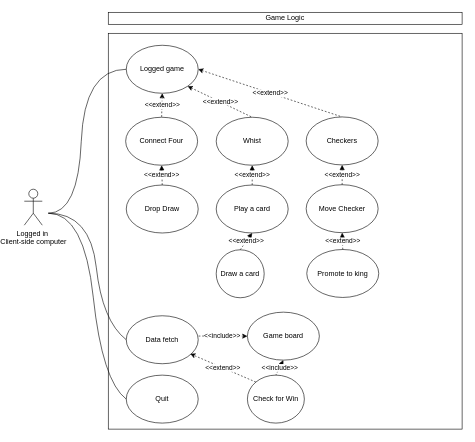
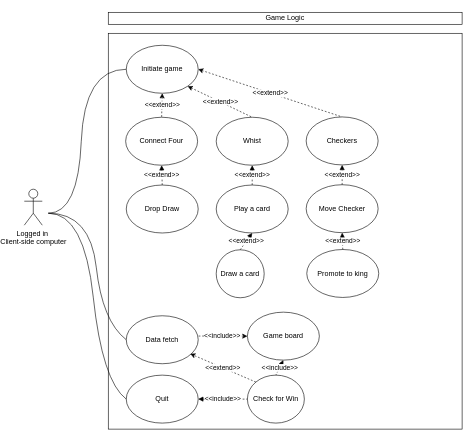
  <mxCell id="0" />
  <mxCell id="1" parent="0" />
  <mxCell id="2" value="&lt;div&gt;&lt;br&gt;&lt;/div&gt;" style="rounded=0;whiteSpace=wrap;html=1;fillColor=none;" vertex="1" parent="1"><mxGeometry x="160" y="55" width="590" height="660" as="geometry" /></mxCell>
  <mxCell id="3" value="&lt;div&gt;Logged in&amp;nbsp;&lt;/div&gt;&lt;div&gt;Client-side computer&lt;/div&gt;" style="shape=umlActor;verticalLabelPosition=bottom;verticalAlign=top;html=1;outlineConnect=0;" vertex="1" parent="1"><mxGeometry x="20" y="315" width="30" height="60" as="geometry" /></mxCell>
- <mxCell id="4" value="&lt;div&gt;Logged game&lt;/div&gt;" style="ellipse;whiteSpace=wrap;html=1;" vertex="1" parent="1"><mxGeometry x="190" y="75" width="120" height="80" as="geometry" /></mxCell>
+ <mxCell id="4" value="&lt;div&gt;Initiate game&lt;/div&gt;" style="ellipse;whiteSpace=wrap;html=1;" vertex="1" parent="1"><mxGeometry x="190" y="75" width="120" height="80" as="geometry" /></mxCell>
  <mxCell id="5" value="&lt;div&gt;&amp;lt;&amp;lt;extend&amp;gt;&amp;gt;&lt;/div&gt;" style="endArrow=none;dashed=1;html=1;rounded=0;entryX=0.5;entryY=0;entryDx=0;entryDy=0;strokeWidth=1;endFill=1;startFill=1;startArrow=classic;" edge="1" parent="1" target="9"><mxGeometry width="50" height="50" relative="1" as="geometry"><mxPoint x="310" y="115" as="sourcePoint" /><mxPoint x="410" y="115" as="targetPoint" /></mxGeometry></mxCell>
  <mxCell id="6" value="" style="curved=1;endArrow=none;html=1;rounded=0;entryX=0;entryY=0.5;entryDx=0;entryDy=0;startFill=0;" edge="1" parent="1"><mxGeometry width="50" height="50" relative="1" as="geometry"><mxPoint x="60" y="355" as="sourcePoint" /><mxPoint x="190" y="115" as="targetPoint" /><Array as="points"><mxPoint x="110" y="355" /><mxPoint x="120" y="115" /></Array></mxGeometry></mxCell>
  <mxCell id="7" value="&lt;div&gt;Whist&lt;/div&gt;" style="ellipse;whiteSpace=wrap;html=1;" vertex="1" parent="1"><mxGeometry x="340" y="195" width="120" height="80" as="geometry" /></mxCell>
  <mxCell id="8" value="&lt;div&gt;Connect Four&lt;/div&gt;" style="ellipse;whiteSpace=wrap;html=1;" vertex="1" parent="1"><mxGeometry x="189" y="195" width="120" height="80" as="geometry" /></mxCell>
  <mxCell id="9" value="&lt;div&gt;Checkers&lt;/div&gt;" style="ellipse;whiteSpace=wrap;html=1;" vertex="1" parent="1"><mxGeometry x="490" y="194.5" width="120" height="80" as="geometry" /></mxCell>
  <mxCell id="10" value="&lt;div&gt;Quit&lt;/div&gt;" style="ellipse;whiteSpace=wrap;html=1;" vertex="1" parent="1"><mxGeometry x="190" y="625" width="120" height="80" as="geometry" /></mxCell>
  <mxCell id="11" value="" style="curved=1;endArrow=none;html=1;rounded=0;entryX=0;entryY=0.5;entryDx=0;entryDy=0;startFill=0;" edge="1" parent="1" target="10"><mxGeometry width="50" height="50" relative="1" as="geometry"><mxPoint x="60" y="355" as="sourcePoint" /><mxPoint x="330" y="335" as="targetPoint" /><Array as="points"><mxPoint x="120" y="355" /><mxPoint x="150" y="635" /></Array></mxGeometry></mxCell>
  <mxCell id="12" value="&lt;div&gt;Move Checker&lt;/div&gt;" style="ellipse;whiteSpace=wrap;html=1;" vertex="1" parent="1"><mxGeometry x="490" y="307.5" width="120" height="80" as="geometry" /></mxCell>
  <mxCell id="13" value="&lt;div&gt;Drop Draw&lt;/div&gt;" style="ellipse;whiteSpace=wrap;html=1;" vertex="1" parent="1"><mxGeometry x="190" y="308" width="120" height="80" as="geometry" /></mxCell>
  <mxCell id="14" value="&lt;div&gt;Data fetch&lt;/div&gt;" style="ellipse;whiteSpace=wrap;html=1;" vertex="1" parent="1"><mxGeometry x="190" y="526" width="120" height="80" as="geometry" /></mxCell>
  <mxCell id="15" value="Promote to king" style="ellipse;whiteSpace=wrap;html=1;" vertex="1" parent="1"><mxGeometry x="491" y="415.5" width="120" height="80" as="geometry" /></mxCell>
  <mxCell id="16" value="" style="curved=1;endArrow=none;html=1;rounded=0;entryX=0;entryY=0.5;entryDx=0;entryDy=0;startFill=0;" edge="1" parent="1" target="14"><mxGeometry width="50" height="50" relative="1" as="geometry"><mxPoint x="60" y="355" as="sourcePoint" /><mxPoint x="330" y="465" as="targetPoint" /><Array as="points"><mxPoint x="130" y="355" /><mxPoint x="150" y="535" /></Array></mxGeometry></mxCell>
  <mxCell id="17" value="&lt;div&gt;Game board&lt;/div&gt;" style="ellipse;whiteSpace=wrap;html=1;" vertex="1" parent="1"><mxGeometry x="392" y="520" width="120" height="80" as="geometry" /></mxCell>
  <mxCell id="18" value="&amp;lt;&amp;lt;extend&amp;gt;&amp;gt;" style="endArrow=block;dashed=1;html=1;rounded=0;entryX=0.5;entryY=1;entryDx=0;entryDy=0;exitX=0.5;exitY=0;exitDx=0;exitDy=0;endFill=1;startArrow=none;startFill=0;" edge="1" parent="1" source="15" target="12"><mxGeometry width="50" height="50" relative="1" as="geometry"><mxPoint x="391" y="364.5" as="sourcePoint" /><mxPoint x="441" y="314.5" as="targetPoint" /></mxGeometry></mxCell>
  <mxCell id="19" value="&lt;div&gt;&amp;lt;&amp;lt;extend&amp;gt;&amp;gt;&lt;/div&gt;" style="endArrow=block;dashed=1;html=1;rounded=0;entryX=0.5;entryY=1;entryDx=0;entryDy=0;exitX=0.5;exitY=0;exitDx=0;exitDy=0;endFill=1;startArrow=none;startFill=0;" edge="1" parent="1" source="13" target="8"><mxGeometry width="50" height="50" relative="1" as="geometry"><mxPoint x="254" y="315" as="sourcePoint" /><mxPoint x="253" y="275" as="targetPoint" /></mxGeometry></mxCell>
  <mxCell id="20" value="&lt;div&gt;&amp;lt;&amp;lt;include&amp;gt;&amp;gt;&lt;/div&gt;" style="endArrow=none;dashed=1;html=1;rounded=0;entryX=0.983;entryY=0.423;entryDx=0;entryDy=0;exitX=0;exitY=0.5;exitDx=0;exitDy=0;endFill=1;startArrow=classic;startFill=1;entryPerimeter=0;" edge="1" parent="1" source="17" target="14"><mxGeometry width="50" height="50" relative="1" as="geometry"><mxPoint x="401" y="355" as="sourcePoint" /><mxPoint x="400" y="315" as="targetPoint" /></mxGeometry></mxCell>
  <mxCell id="21" value="&lt;div&gt;&amp;lt;&amp;lt;extend&amp;gt;&amp;gt;&lt;/div&gt;" style="endArrow=block;dashed=1;html=1;rounded=0;entryX=0.5;entryY=1;entryDx=0;entryDy=0;exitX=0.5;exitY=0;exitDx=0;exitDy=0;endFill=1;startArrow=none;startFill=0;" edge="1" parent="1" source="12" target="9"><mxGeometry x="-0.0" width="50" height="50" relative="1" as="geometry"><mxPoint x="553" y="314.5" as="sourcePoint" /><mxPoint x="552" y="274.5" as="targetPoint" /><mxPoint as="offset" /></mxGeometry></mxCell>
  <mxCell id="22" value="&lt;div&gt;Game Logic&lt;/div&gt;" style="rounded=0;whiteSpace=wrap;html=1;" vertex="1" parent="1"><mxGeometry x="160" y="20" width="590" height="20" as="geometry" /></mxCell>
  <mxCell id="23" value="Check for Win" style="ellipse;whiteSpace=wrap;html=1;" vertex="1" parent="1"><mxGeometry x="392" y="625" width="95" height="80" as="geometry" /></mxCell>
+ <mxCell id="24" value="&lt;div&gt;&amp;lt;&amp;lt;include&amp;gt;&amp;gt;&lt;/div&gt;" style="endArrow=none;dashed=1;html=1;rounded=0;entryX=0;entryY=0.5;entryDx=0;entryDy=0;exitX=1;exitY=0.5;exitDx=0;exitDy=0;endFill=1;startArrow=block;startFill=1;" edge="1" parent="1" source="10" target="23"><mxGeometry width="50" height="50" relative="1" as="geometry"><mxPoint x="402" y="571" as="sourcePoint" /><mxPoint x="318" y="571" as="targetPoint" /></mxGeometry></mxCell>
  <mxCell id="25" value="&lt;div&gt;&amp;lt;&amp;lt;include&amp;gt;&amp;gt;&lt;/div&gt;" style="endArrow=none;dashed=1;html=1;rounded=0;entryX=0.5;entryY=0;entryDx=0;entryDy=0;exitX=0.5;exitY=1;exitDx=0;exitDy=0;endFill=1;startArrow=block;startFill=1;" edge="1" parent="1" source="17" target="23"><mxGeometry width="50" height="50" relative="1" as="geometry"><mxPoint x="320" y="675" as="sourcePoint" /><mxPoint x="402" y="675" as="targetPoint" /></mxGeometry></mxCell>
  <mxCell id="26" value="&lt;div&gt;&amp;lt;&amp;lt;extend&amp;gt;&amp;gt;&lt;/div&gt;" style="endArrow=none;dashed=1;html=1;rounded=0;entryX=0.5;entryY=0;entryDx=0;entryDy=0;strokeWidth=1;endFill=1;startFill=1;startArrow=classic;exitX=0.5;exitY=1;exitDx=0;exitDy=0;" edge="1" parent="1" source="4" target="8"><mxGeometry width="50" height="50" relative="1" as="geometry"><mxPoint x="320" y="125" as="sourcePoint" /><mxPoint x="549" y="205" as="targetPoint" /></mxGeometry></mxCell>
  <mxCell id="27" value="&lt;div&gt;&amp;lt;&amp;lt;extend&amp;gt;&amp;gt;&lt;/div&gt;" style="endArrow=none;dashed=1;html=1;rounded=0;entryX=0.5;entryY=0;entryDx=0;entryDy=0;strokeWidth=1;endFill=1;startFill=1;startArrow=classic;exitX=1;exitY=1;exitDx=0;exitDy=0;" edge="1" parent="1" source="4" target="7"><mxGeometry width="50" height="50" relative="1" as="geometry"><mxPoint x="309" y="151" as="sourcePoint" /><mxPoint x="400" y="205" as="targetPoint" /></mxGeometry></mxCell>
  <mxCell id="28" value="&lt;div&gt;&amp;lt;&amp;lt;extend&amp;gt;&amp;gt;&lt;/div&gt;" style="endArrow=classic;dashed=1;html=1;rounded=0;entryX=0.89;entryY=0.793;entryDx=0;entryDy=0;entryPerimeter=0;exitX=0;exitY=0;exitDx=0;exitDy=0;startArrow=none;startFill=0;endFill=1;" edge="1" parent="1" source="23" target="14"><mxGeometry width="50" height="50" relative="1" as="geometry"><mxPoint x="440" y="635" as="sourcePoint" /><mxPoint x="490" y="585" as="targetPoint" /></mxGeometry></mxCell>
  <mxCell id="29" value="&lt;div&gt;Play a card&lt;/div&gt;" style="ellipse;whiteSpace=wrap;html=1;" vertex="1" parent="1"><mxGeometry x="340" y="308" width="120" height="80" as="geometry" /></mxCell>
  <mxCell id="30" value="&lt;div&gt;Draw a card&lt;/div&gt;" style="ellipse;whiteSpace=wrap;html=1;" vertex="1" parent="1"><mxGeometry x="340" y="416" width="80" height="80" as="geometry" /></mxCell>
  <mxCell id="31" value="&lt;div&gt;&amp;lt;&amp;lt;extend&amp;gt;&amp;gt;&lt;/div&gt;" style="endArrow=block;dashed=1;html=1;rounded=0;entryX=0.5;entryY=1;entryDx=0;entryDy=0;exitX=0.5;exitY=0;exitDx=0;exitDy=0;endFill=1;startArrow=none;startFill=0;" edge="1" parent="1" source="30" target="29"><mxGeometry width="50" height="50" relative="1" as="geometry"><mxPoint x="621" y="318" as="sourcePoint" /><mxPoint x="620" y="285" as="targetPoint" /></mxGeometry></mxCell>
  <mxCell id="32" value="&lt;div&gt;&amp;lt;&amp;lt;extend&amp;gt;&amp;gt;&lt;/div&gt;" style="endArrow=block;dashed=1;html=1;rounded=0;entryX=0.5;entryY=1;entryDx=0;entryDy=0;exitX=0.5;exitY=0;exitDx=0;exitDy=0;endFill=1;startArrow=none;startFill=0;" edge="1" parent="1" source="29" target="7"><mxGeometry width="50" height="50" relative="1" as="geometry"><mxPoint x="631" y="328" as="sourcePoint" /><mxPoint x="630" y="295" as="targetPoint" /></mxGeometry></mxCell>
